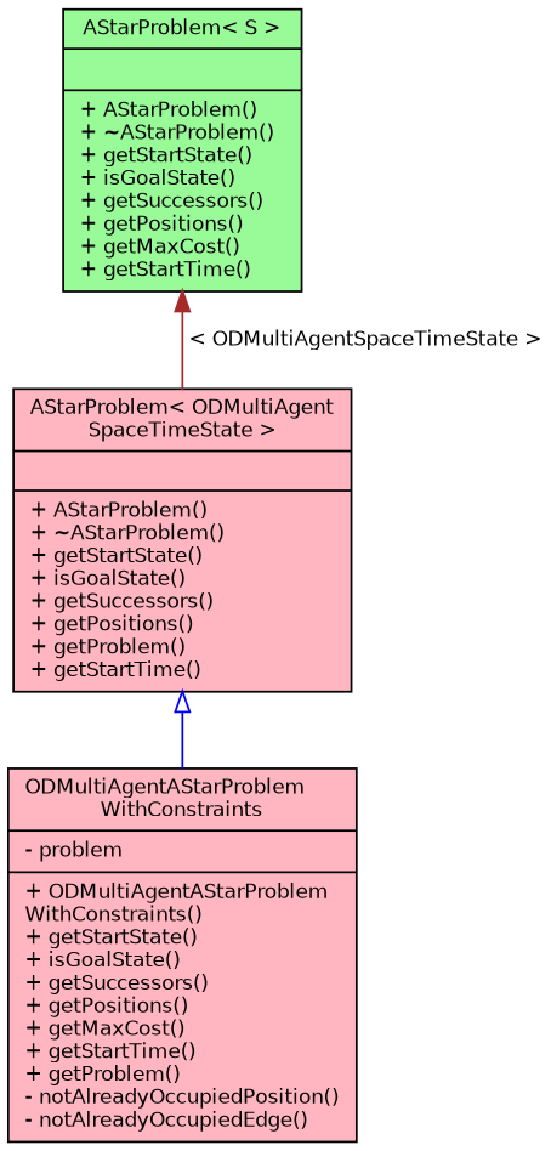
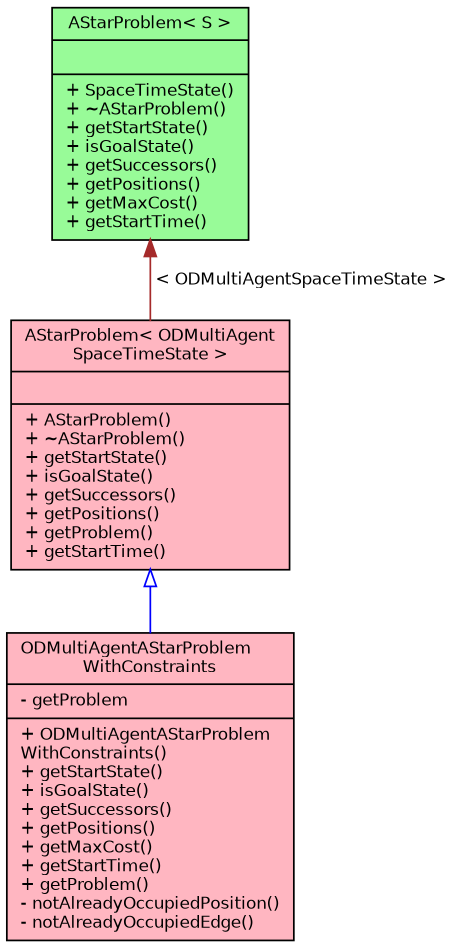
  digraph {
    node [color=black fillcolor=lightpink fontname=Helvetica fontsize=10 shape=record style=filled]
    edge [dir=back fontname=Helvetica fontsize=10 labelfontname=Helvetica labelfontsize=10 style=solid]
-   n1 [fontcolor=black height=0.2 label="{ODMultiAgentAStarProblem\lWithConstraints\n|- problem\l|+ ODMultiAgentAStarProblem\lWithConstraints()\l+ getStartState()\l+ isGoalState()\l+ getSuccessors()\l+ getPositions()\l+ getMaxCost()\l+ getStartTime()\l+ getProblem()\l- notAlreadyOccupiedPosition()\l- notAlreadyOccupiedEdge()\l}" width=0.4]
+   n1 [fontcolor=black height=0.2 label="{ODMultiAgentAStarProblem\lWithConstraints\n|- getProblem\l|+ ODMultiAgentAStarProblem\lWithConstraints()\l+ getStartState()\l+ isGoalState()\l+ getSuccessors()\l+ getPositions()\l+ getMaxCost()\l+ getStartTime()\l+ getProblem()\l- notAlreadyOccupiedPosition()\l- notAlreadyOccupiedEdge()\l}" width=0.4]
    n2 [height=0.2 label="{AStarProblem\< ODMultiAgent\lSpaceTimeState \>\n||+ AStarProblem()\l+ ~AStarProblem()\l+ getStartState()\l+ isGoalState()\l+ getSuccessors()\l+ getPositions()\l+ getProblem()\l+ getStartTime()\l}" width=0.4]
-   n3 [fillcolor=palegreen height=0.2 label="{AStarProblem\< S \>\n||+ AStarProblem()\l+ ~AStarProblem()\l+ getStartState()\l+ isGoalState()\l+ getSuccessors()\l+ getPositions()\l+ getMaxCost()\l+ getStartTime()\l}" width=0.4]
+   n3 [fillcolor=palegreen height=0.2 label="{AStarProblem\< S \>\n||+ SpaceTimeState()\l+ ~AStarProblem()\l+ getStartState()\l+ isGoalState()\l+ getSuccessors()\l+ getPositions()\l+ getMaxCost()\l+ getStartTime()\l}" width=0.4]
    n2 -> n1 [arrowtail=onormal color=blue]
    n3 -> n2 [color=brown label=" \< ODMultiAgentSpaceTimeState \>"]
  }
